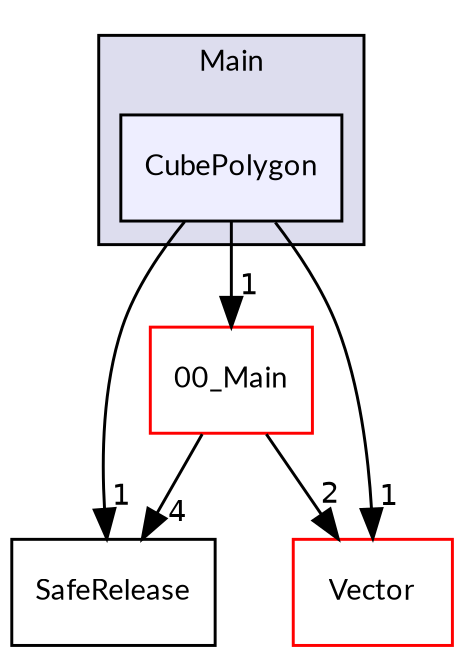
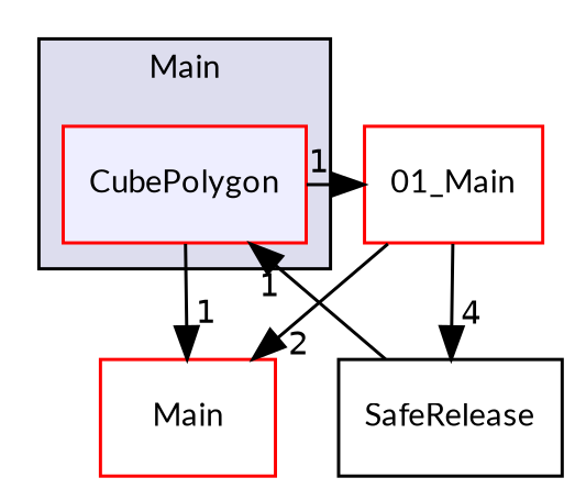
  digraph {
    compound=true
    fontname=Lato
    node [fillcolor=white fontname=Lato fontsize=10 shape=box style=filled]
    edge [fontname=Lato headlabel=1 labeldistance=1.5 labelfontname=Helvetica labelfontsize=10]
-   n1 [fillcolor="#eeeeff" label=CubePolygon pencolor=black]
+   n1 [fillcolor="#eeeeff" label=CubePolygon pencolor=black color=red]
    n2 [label=SafeRelease fillcolor="" style=""]
-   n3 [color=red label="00_Main"]
-   n4 [color=red label=Vector]
+   n3 [color=red label="01_Main"]
+   n4 [color=red label=Main]
    subgraph cluster_1 {
      bgcolor="#ddddee"
      fontsize=10
      label=Main
      pencolor=black
      n1
    }
-   n1 -> n2
+   n2 -> n1
    n1 -> n3
    n1 -> n4
    n3 -> n2 [headlabel=4]
    n3 -> n4 [headlabel=2]
  }
